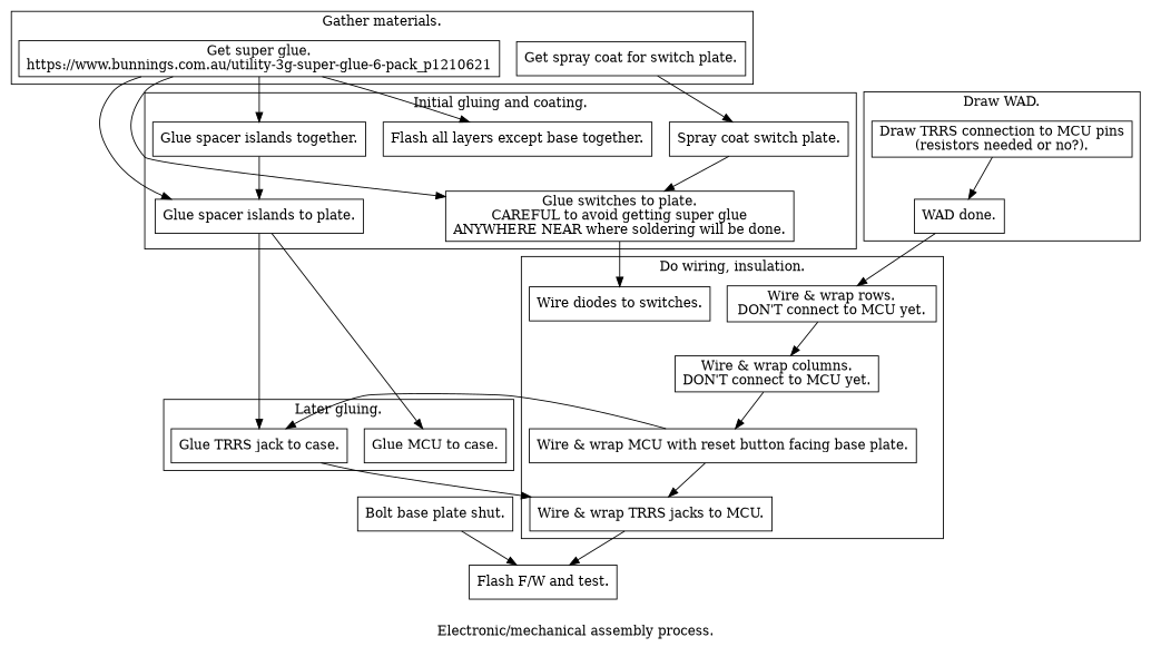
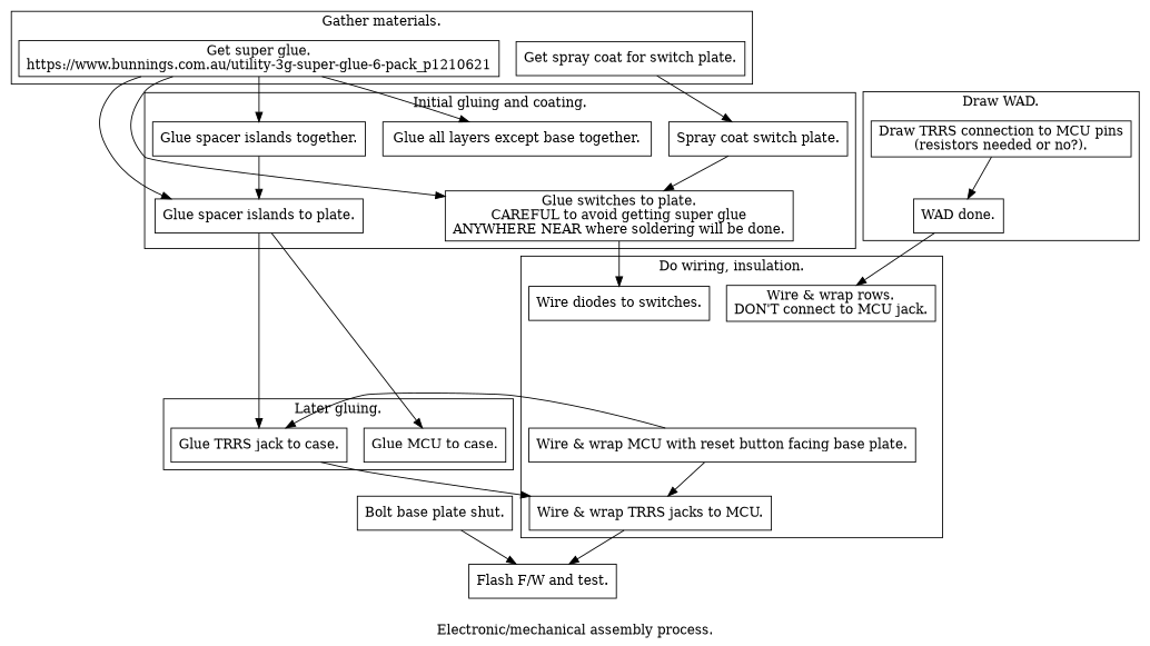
  digraph {
    label="Electronic/mechanical assembly process."
    node [shape=box]
    n1 [label="WAD done."]
    n2 [label="Draw TRRS connection to MCU pins\n(resistors needed or no?)."]
    n3 [label="Get super glue.\nhttps://www.bunnings.com.au/utility-3g-super-glue-6-pack_p1210621"]
    n4 [label="Get spray coat for switch plate."]
-   n5 [label="Flash all layers except base together."]
+   n5 [label="Glue all layers except base together."]
    n6 [label="Glue spacer islands to plate."]
    n7 [label="Glue spacer islands together."]
    n8 [label="Glue switches to plate.\nCAREFUL to avoid getting super glue\nANYWHERE NEAR where soldering will be done."]
    n9 [label="Spray coat switch plate."]
-   n10 [label="Wire & wrap rows.\nDON'T connect to MCU yet."]
-   n11 [label="Wire & wrap columns.\nDON'T connect to MCU yet."]
+   n10 [label="Wire & wrap rows.\nDON'T connect to MCU jack."]
    n12 [label="Wire diodes to switches."]
    n13 [label="Wire & wrap MCU with reset button facing base plate."]
    n14 [label="Wire & wrap TRRS jacks to MCU."]
    n15 [label="Glue TRRS jack to case."]
    n16 [label="Glue MCU to case."]
    n17 [label="Flash F/W and test."]
    n18 [label="Bolt base plate shut."]
    subgraph cluster_1 {
      label="Draw WAD."
      n1
      n2
    }
    subgraph cluster_2 {
      label="Gather materials."
      n3
      n4
    }
    subgraph cluster_3 {
      label="Initial gluing and coating."
      n5
      n6
      n7
      n8
      n9
    }
    subgraph cluster_4 {
      label="Do wiring, insulation."
      n10
-     n11
      n12
      n13
      n14
    }
    subgraph cluster_5 {
      label="Later gluing."
      n15
      n16
    }
    n1 -> n10
    n2 -> n1
    n3 -> n5
    n3 -> n6
    n3 -> n7
    n3 -> n8
    n4 -> n9
    n6 -> n15
    n6 -> n16
    n7 -> n6
    n8 -> n12
    n9 -> n8
-   n10 -> n11
-   n11 -> n13
    n13 -> n14
    n13 -> n15
    n14 -> n17
    n15 -> n14
    n18 -> n17
  }
